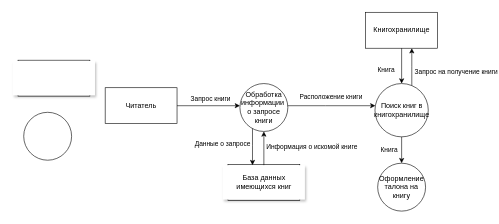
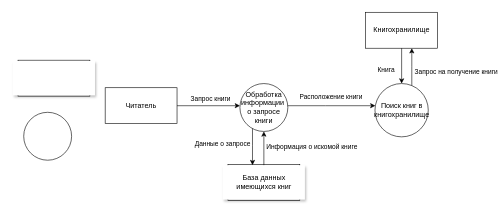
  <mxCell id="0" />
  <mxCell id="1" parent="0" />
  <mxCell id="2" value="" style="group" parent="1" vertex="1" connectable="0"><mxGeometry x="20" y="100" width="137" height="60" as="geometry" /></mxCell>
  <mxCell id="3" value="" style="rounded=0;whiteSpace=wrap;html=1;strokeColor=default;" parent="2" vertex="1"><mxGeometry x="8.5" width="120" height="60" as="geometry" /></mxCell>
  <mxCell id="4" value="" style="rounded=0;whiteSpace=wrap;html=1;strokeColor=none;shadow=1;" parent="2" vertex="1"><mxGeometry y="1.25" width="137" height="57.5" as="geometry" /></mxCell>
  <mxCell id="5" value="" style="ellipse;whiteSpace=wrap;html=1;aspect=fixed;" parent="1" vertex="1"><mxGeometry x="38" y="187" width="80" height="80" as="geometry" /></mxCell>
  <mxCell id="6" value="Читатель" style="rounded=0;whiteSpace=wrap;html=1;" parent="1" vertex="1"><mxGeometry x="174" y="146" width="120" height="60" as="geometry" /></mxCell>
  <mxCell id="7" value="Обработка информации&amp;nbsp;&lt;br&gt;о запросе книги" style="ellipse;whiteSpace=wrap;html=1;aspect=fixed;" parent="1" vertex="1"><mxGeometry x="399" y="139" width="80" height="80" as="geometry" /></mxCell>
  <mxCell id="8" value="" style="group" parent="1" vertex="1" connectable="0"><mxGeometry x="370.5" y="274" width="137" height="60" as="geometry" /></mxCell>
  <mxCell id="9" value="" style="rounded=0;whiteSpace=wrap;html=1;strokeColor=default;" parent="8" vertex="1"><mxGeometry x="8.5" width="120" height="60" as="geometry" /></mxCell>
  <mxCell id="10" value="База данных имеющихся книг" style="rounded=0;whiteSpace=wrap;html=1;strokeColor=none;shadow=1;" parent="8" vertex="1"><mxGeometry y="1.25" width="137" height="57.5" as="geometry" /></mxCell>
  <mxCell id="11" value="Данные о запросе" style="edgeStyle=orthogonalEdgeStyle;rounded=0;orthogonalLoop=1;jettySize=auto;html=1;" parent="1" source="7" target="10" edge="1"><mxGeometry x="-0.192" y="-50" relative="1" as="geometry"><mxPoint as="offset" /><mxPoint x="504" y="-186" as="sourcePoint" /><mxPoint x="504" y="-139" as="targetPoint" /><Array as="points"><mxPoint x="420" y="243" /><mxPoint x="420" y="243" /></Array></mxGeometry></mxCell>
  <mxCell id="12" value="Информация о искомой книге" style="edgeStyle=orthogonalEdgeStyle;rounded=0;orthogonalLoop=1;jettySize=auto;html=1;" parent="1" source="10" target="7" edge="1"><mxGeometry x="0.076" y="-80" relative="1" as="geometry"><mxPoint as="offset" /><mxPoint x="430" y="224.199" as="sourcePoint" /><mxPoint x="430" y="285.25" as="targetPoint" /><Array as="points" /></mxGeometry></mxCell>
  <mxCell id="13" value="Запрос книги" style="edgeStyle=orthogonalEdgeStyle;rounded=0;orthogonalLoop=1;jettySize=auto;html=1;" parent="1" source="6" target="7" edge="1"><mxGeometry x="0.066" y="12" relative="1" as="geometry"><Array as="points"><mxPoint x="405" y="174" /><mxPoint x="405" y="174" /></Array><mxPoint as="offset" /><mxPoint x="375" y="-224" as="sourcePoint" /><mxPoint x="464.05" y="-224" as="targetPoint" /></mxGeometry></mxCell>
  <mxCell id="14" value="Расположение книги" style="edgeStyle=orthogonalEdgeStyle;rounded=0;orthogonalLoop=1;jettySize=auto;html=1;" parent="1" source="7" target="15" edge="1"><mxGeometry x="-0.022" y="14" relative="1" as="geometry"><Array as="points"><mxPoint x="542" y="176" /><mxPoint x="542" y="176" /></Array><mxPoint as="offset" /><mxPoint x="486" y="153" as="sourcePoint" /><mxPoint x="612" y="176" as="targetPoint" /></mxGeometry></mxCell>
  <mxCell id="15" value="Поиск книг в книгохранилище" style="ellipse;whiteSpace=wrap;html=1;aspect=fixed;" parent="1" vertex="1"><mxGeometry x="624.5" y="139" width="89" height="89" as="geometry" /></mxCell>
  <mxCell id="16" value="Книгохранилище" style="rounded=0;whiteSpace=wrap;html=1;" parent="1" vertex="1"><mxGeometry x="609" y="20" width="120" height="60" as="geometry" /></mxCell>
  <mxCell id="17" value="Запрос на получение книги" style="edgeStyle=orthogonalEdgeStyle;rounded=0;orthogonalLoop=1;jettySize=auto;html=1;" parent="1" source="15" target="16" edge="1"><mxGeometry x="-0.304" y="-74" relative="1" as="geometry"><Array as="points"><mxPoint x="686" y="111" /><mxPoint x="686" y="111" /></Array><mxPoint as="offset" /><mxPoint x="614" y="269" as="sourcePoint" /><mxPoint x="764" y="266" as="targetPoint" /></mxGeometry></mxCell>
  <mxCell id="18" value="Книга" style="edgeStyle=orthogonalEdgeStyle;rounded=0;orthogonalLoop=1;jettySize=auto;html=1;" parent="1" source="16" target="15" edge="1"><mxGeometry x="0.214" y="-26" relative="1" as="geometry"><Array as="points" /><mxPoint as="offset" /><mxPoint x="696" y="149.792" as="sourcePoint" /><mxPoint x="696" y="90" as="targetPoint" /></mxGeometry></mxCell>
- <mxCell id="19" value="Оформление талона на книгу" style="ellipse;whiteSpace=wrap;html=1;aspect=fixed;" parent="1" vertex="1"><mxGeometry x="629" y="272" width="80" height="80" as="geometry" /></mxCell>
- <mxCell id="20" value="Книга" style="edgeStyle=orthogonalEdgeStyle;rounded=0;orthogonalLoop=1;jettySize=auto;html=1;" parent="1" source="15" target="19" edge="1"><mxGeometry y="-21" relative="1" as="geometry"><Array as="points" /><mxPoint as="offset" /><mxPoint x="679" y="90" as="sourcePoint" /><mxPoint x="679" y="146" as="targetPoint" /></mxGeometry></mxCell>
